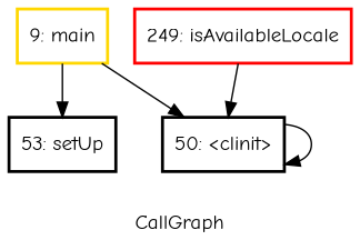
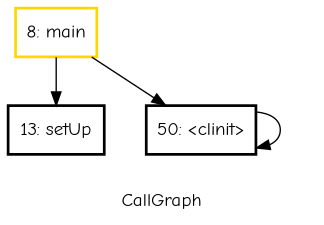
  digraph {
    fontname="Comic Neue"
    label=CallGraph
    node [fontname="Comic Neue" shape=box style=bold]
    edge [fontname="Comic Neue"]
-   "8: main" [color=gold label="9: main"]
-   "13: setUp" [label="53: setUp"]
+   "8: main" [color=gold]
+   "13: setUp"
    "50: <clinit>"
-   "249: isAvailableLocale" [color=red]
    "8: main" -> "13: setUp"
    "8: main" -> "50: <clinit>"
    "50: <clinit>" -> "50: <clinit>"
-   "249: isAvailableLocale" -> "50: <clinit>"
  }
